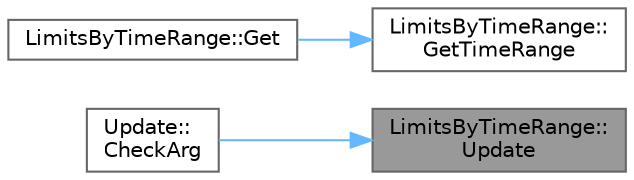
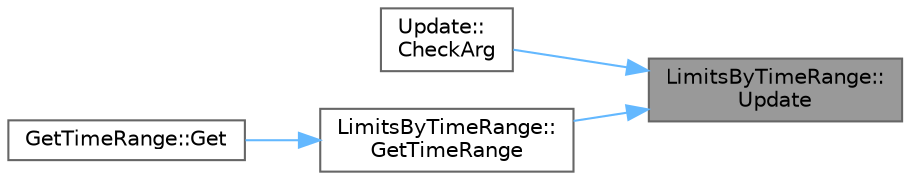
  digraph {
    rankdir=RL
    node [color=grey40 fillcolor=white fontname=Helvetica fontsize=10 shape=box style=filled]
    edge [color=steelblue1 dir=back fontname=Helvetica fontsize=10 labelfontname=Helvetica labelfontsize=10 style=solid]
    n1 [color=gray40 fillcolor=grey60 fontcolor=black height=0.2 label="LimitsByTimeRange::\lUpdate" width=0.4]
    n2 [height=0.2 label="Update::\lCheckArg" width=0.4]
    n3 [height=0.2 label="LimitsByTimeRange::\lGetTimeRange" width=0.4]
-   n4 [height=0.2 label="LimitsByTimeRange::Get" width=0.4]
+   n4 [height=0.2 label="GetTimeRange::Get" width=0.4]
    n1 -> n2
+   n1 -> n3
    n3 -> n4
  }
